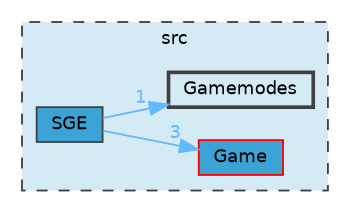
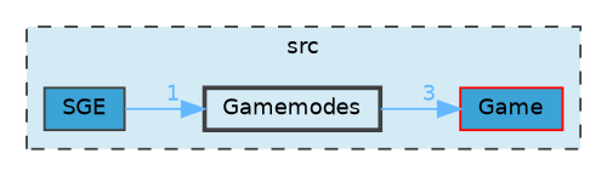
  digraph {
    compound=true
    rankdir=LR
    node [color=grey25 fillcolor="#3ca3d7" fontname=Helvetica fontsize=10 shape=box style=filled]
    edge [color=steelblue1 fontcolor=steelblue1 fontname=Helvetica fontsize=10 labeldistance=1.5 labelfontname=Helvetica labelfontsize=10]
    n1 [color=red height=0.2 label=Game width=0.4]
    n2 [height=0.2 label=SGE width=0.4]
    n3 [fillcolor="#d4ebf6" height=0.2 label=Gamemodes style="filled,bold" width=0.4]
    subgraph cluster_1 {
      bgcolor="#d4ebf6"
      fontname=Helvetica
      fontsize=10
      label=src
      pencolor=grey25
      style="filled,dashed"
      n1
      n2
      n3
    }
    n2 -> n3 [headlabel=1]
-   n2 -> n1 [headlabel=3]
+   n3 -> n1 [headlabel=3]
  }
